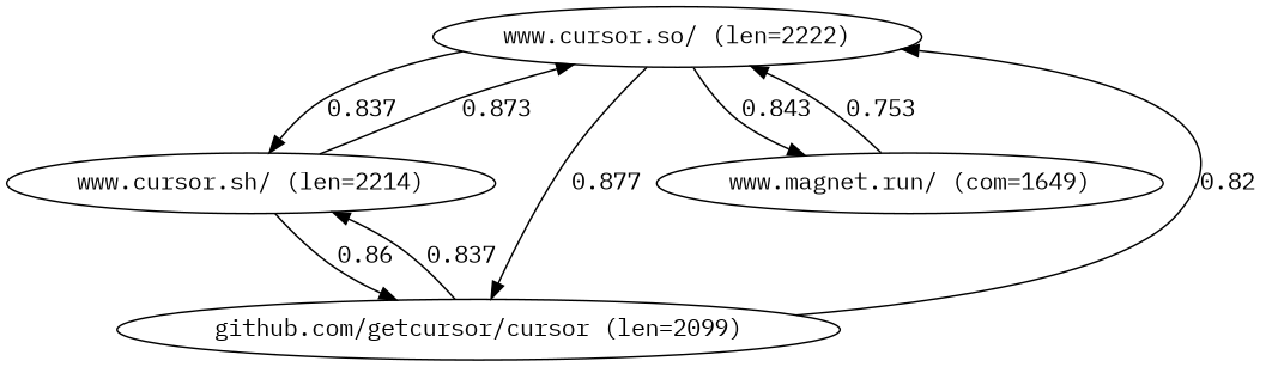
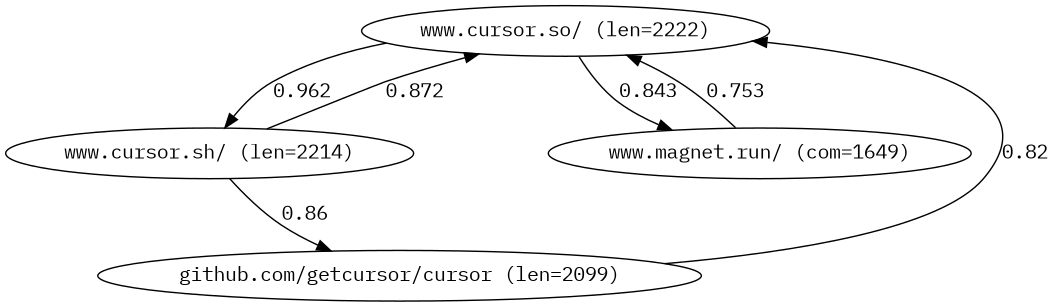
  digraph {
    fontname="IBM Plex Mono"
    node [fontname="IBM Plex Mono"]
    edge [fontname="IBM Plex Mono"]
    "www.cursor.so/ (len=2222)"
    "www.cursor.sh/ (len=2214)"
    "github.com/getcursor/cursor (len=2099)"
    n4 [label="www.magnet.run/ (com=1649)"]
-   "www.cursor.so/ (len=2222)" -> "www.cursor.sh/ (len=2214)" [label=0.837]
-   "www.cursor.so/ (len=2222)" -> "github.com/getcursor/cursor (len=2099)" [label=0.877]
+   "www.cursor.so/ (len=2222)" -> "www.cursor.sh/ (len=2214)" [label=0.962]
    "www.cursor.so/ (len=2222)" -> n4 [label=0.843]
-   "www.cursor.sh/ (len=2214)" -> "www.cursor.so/ (len=2222)" [label=0.873]
+   "www.cursor.sh/ (len=2214)" -> "www.cursor.so/ (len=2222)" [label=0.872]
    "www.cursor.sh/ (len=2214)" -> "github.com/getcursor/cursor (len=2099)" [label=0.86]
    "github.com/getcursor/cursor (len=2099)" -> "www.cursor.so/ (len=2222)" [label=0.82]
-   "github.com/getcursor/cursor (len=2099)" -> "www.cursor.sh/ (len=2214)" [label=0.837]
    n4 -> "www.cursor.so/ (len=2222)" [label=0.753]
  }
